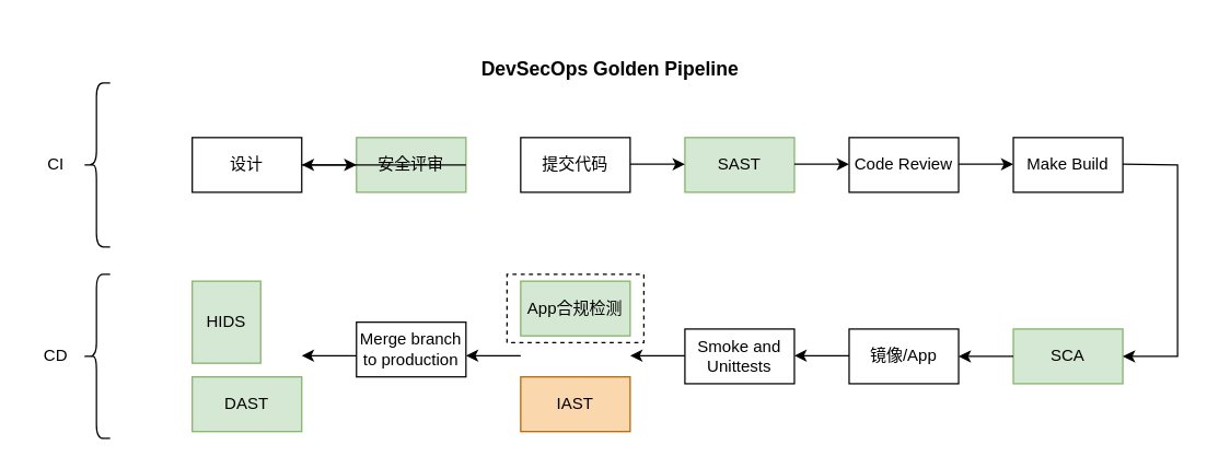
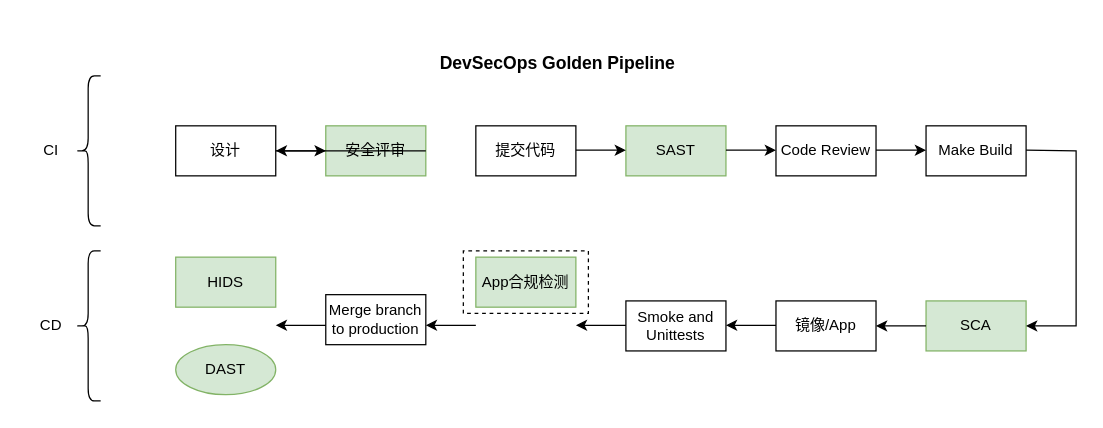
  <mxCell id="0" />
  <mxCell id="1" parent="0" />
  <mxCell id="2" value="设计" style="rounded=0;whiteSpace=wrap;html=1;" vertex="1" parent="1"><mxGeometry x="140" y="100" width="80" height="40" as="geometry" /></mxCell>
  <mxCell id="3" value="安全评审" style="rounded=0;whiteSpace=wrap;html=1;fillColor=#d5e8d4;strokeColor=#82b366;" vertex="1" parent="1"><mxGeometry x="260" y="100" width="80" height="40" as="geometry" /></mxCell>
  <mxCell id="4" value="提交代码" style="rounded=0;whiteSpace=wrap;html=1;" vertex="1" parent="1"><mxGeometry x="380" y="100" width="80" height="40" as="geometry" /></mxCell>
  <mxCell id="5" value="SAST" style="rounded=0;whiteSpace=wrap;html=1;fillColor=#d5e8d4;strokeColor=#82b366;" vertex="1" parent="1"><mxGeometry x="500" y="100" width="80" height="40" as="geometry" /></mxCell>
  <mxCell id="6" value="Code Review" style="rounded=0;whiteSpace=wrap;html=1;" vertex="1" parent="1"><mxGeometry x="620" y="100" width="80" height="40" as="geometry" /></mxCell>
  <mxCell id="7" value="Make Build" style="rounded=0;whiteSpace=wrap;html=1;" vertex="1" parent="1"><mxGeometry x="740" y="100" width="80" height="40" as="geometry" /></mxCell>
  <mxCell id="8" value="SCA" style="rounded=0;whiteSpace=wrap;html=1;fillColor=#d5e8d4;strokeColor=#82b366;" vertex="1" parent="1"><mxGeometry x="740" y="240" width="80" height="40" as="geometry" /></mxCell>
  <mxCell id="9" value="Smoke and Unittests" style="rounded=0;whiteSpace=wrap;html=1;" vertex="1" parent="1"><mxGeometry x="500" y="240" width="80" height="40" as="geometry" /></mxCell>
- <mxCell id="10" value="IAST" style="rounded=0;whiteSpace=wrap;html=1;fillColor=#fad7ac;strokeColor=#b46504;" vertex="1" parent="1"><mxGeometry x="380" y="275" width="80" height="40" as="geometry" /></mxCell>
  <mxCell id="11" value="Merge branch to production" style="rounded=0;whiteSpace=wrap;html=1;" vertex="1" parent="1"><mxGeometry x="260" y="235" width="80" height="40" as="geometry" /></mxCell>
- <mxCell id="12" value="HIDS" style="rounded=0;whiteSpace=wrap;html=1;fillColor=#d5e8d4;strokeColor=#82b366;" vertex="1" parent="1"><mxGeometry x="140" y="205" width="50" height="60" as="geometry" /></mxCell>
- <mxCell id="13" value="DAST" style="rounded=0;whiteSpace=wrap;html=1;fillColor=#d5e8d4;strokeColor=#82b366;" vertex="1" parent="1"><mxGeometry x="140" y="275" width="80" height="40" as="geometry" /></mxCell>
+ <mxCell id="12" value="HIDS" style="rounded=0;whiteSpace=wrap;html=1;fillColor=#d5e8d4;strokeColor=#82b366;" vertex="1" parent="1"><mxGeometry x="140" y="205" width="80" height="40" as="geometry" /></mxCell>
+ <mxCell id="13" value="DAST" style="ellipse;whiteSpace=wrap;html=1;fillColor=#d5e8d4;strokeColor=#82b366;" vertex="1" parent="1"><mxGeometry x="140" y="275" width="80" height="40" as="geometry" /></mxCell>
  <mxCell id="14" value="" style="endArrow=classic;html=1;rounded=0;entryX=0;entryY=0.5;entryDx=0;entryDy=0;" edge="1" parent="1" target="3"><mxGeometry width="50" height="50" relative="1" as="geometry"><mxPoint x="220" y="120" as="sourcePoint" /><mxPoint x="270" y="70" as="targetPoint" /></mxGeometry></mxCell>
  <mxCell id="15" value="" style="endArrow=classic;html=1;rounded=0;exitX=1;exitY=0.5;exitDx=0;exitDy=0;" edge="1" parent="1" source="3" target="2"><mxGeometry width="50" height="50" relative="1" as="geometry"><mxPoint x="360" y="120" as="sourcePoint" /><mxPoint x="400" y="120" as="targetPoint" /></mxGeometry></mxCell>
  <mxCell id="16" value="" style="endArrow=classic;html=1;rounded=0;entryX=0;entryY=0.5;entryDx=0;entryDy=0;" edge="1" parent="1"><mxGeometry width="50" height="50" relative="1" as="geometry"><mxPoint x="460" y="119.5" as="sourcePoint" /><mxPoint x="500" y="119.5" as="targetPoint" /></mxGeometry></mxCell>
  <mxCell id="17" value="" style="endArrow=classic;html=1;rounded=0;entryX=0;entryY=0.5;entryDx=0;entryDy=0;" edge="1" parent="1"><mxGeometry width="50" height="50" relative="1" as="geometry"><mxPoint x="580" y="119.5" as="sourcePoint" /><mxPoint x="620" y="119.5" as="targetPoint" /></mxGeometry></mxCell>
  <mxCell id="18" value="" style="endArrow=classic;html=1;rounded=0;entryX=0;entryY=0.5;entryDx=0;entryDy=0;" edge="1" parent="1"><mxGeometry width="50" height="50" relative="1" as="geometry"><mxPoint x="700" y="119.5" as="sourcePoint" /><mxPoint x="740" y="119.5" as="targetPoint" /></mxGeometry></mxCell>
  <mxCell id="19" value="" style="endArrow=classic;html=1;rounded=0;entryX=1;entryY=0.5;entryDx=0;entryDy=0;" edge="1" parent="1" target="8"><mxGeometry width="50" height="50" relative="1" as="geometry"><mxPoint x="820" y="119.5" as="sourcePoint" /><mxPoint x="860" y="260" as="targetPoint" /><Array as="points"><mxPoint x="860" y="120" /><mxPoint x="860" y="260" /></Array></mxGeometry></mxCell>
  <mxCell id="20" value="" style="endArrow=classic;html=1;rounded=0;" edge="1" parent="1"><mxGeometry width="50" height="50" relative="1" as="geometry"><mxPoint x="740" y="260" as="sourcePoint" /><mxPoint x="700" y="260" as="targetPoint" /></mxGeometry></mxCell>
  <mxCell id="21" value="" style="endArrow=classic;html=1;rounded=0;" edge="1" parent="1"><mxGeometry width="50" height="50" relative="1" as="geometry"><mxPoint x="500" y="259.5" as="sourcePoint" /><mxPoint x="460" y="259.5" as="targetPoint" /></mxGeometry></mxCell>
  <mxCell id="22" value="" style="endArrow=classic;html=1;rounded=0;" edge="1" parent="1"><mxGeometry width="50" height="50" relative="1" as="geometry"><mxPoint x="620" y="259.5" as="sourcePoint" /><mxPoint x="580" y="259.5" as="targetPoint" /></mxGeometry></mxCell>
  <mxCell id="23" value="" style="endArrow=classic;html=1;rounded=0;" edge="1" parent="1"><mxGeometry width="50" height="50" relative="1" as="geometry"><mxPoint x="260" y="259.5" as="sourcePoint" /><mxPoint x="220" y="259.5" as="targetPoint" /></mxGeometry></mxCell>
  <mxCell id="24" value="" style="shape=curlyBracket;whiteSpace=wrap;html=1;rounded=1;labelPosition=left;verticalLabelPosition=middle;align=right;verticalAlign=middle;" vertex="1" parent="1"><mxGeometry x="60" y="60" width="20" height="120" as="geometry" /></mxCell>
  <mxCell id="25" value="" style="shape=curlyBracket;whiteSpace=wrap;html=1;rounded=1;labelPosition=left;verticalLabelPosition=middle;align=right;verticalAlign=middle;" vertex="1" parent="1"><mxGeometry x="60" y="200" width="20" height="120" as="geometry" /></mxCell>
  <mxCell id="26" value="CI" style="text;html=1;align=center;verticalAlign=middle;resizable=0;points=[];autosize=1;strokeColor=none;fillColor=none;" vertex="1" parent="1"><mxGeometry y="105" width="40" height="30" as="geometry" x="20" /></mxCell>
  <mxCell id="27" value="CD" style="text;html=1;align=center;verticalAlign=middle;resizable=0;points=[];autosize=1;strokeColor=none;fillColor=none;" vertex="1" parent="1"><mxGeometry y="245" width="40" height="30" as="geometry" x="20" /></mxCell>
  <mxCell id="28" value="&lt;h3&gt;DevSecOps Golden Pipeline&lt;/h3&gt;" style="text;html=1;align=center;verticalAlign=middle;resizable=0;points=[];autosize=1;strokeColor=none;fillColor=none;" vertex="1" parent="1"><mxGeometry x="340" y="20" width="210" height="60" as="geometry" /></mxCell>
  <mxCell id="29" value="镜像/App" style="rounded=0;whiteSpace=wrap;html=1;" vertex="1" parent="1"><mxGeometry x="620" y="240" width="80" height="40" as="geometry" /></mxCell>
  <mxCell id="30" value="App合规检测" style="rounded=0;whiteSpace=wrap;html=1;fillColor=#d5e8d4;strokeColor=#82b366;" vertex="1" parent="1"><mxGeometry x="380" y="205" width="80" height="40" as="geometry" /></mxCell>
  <mxCell id="31" value="" style="endArrow=none;dashed=1;html=1;rounded=0;" edge="1" parent="1"><mxGeometry width="50" height="50" relative="1" as="geometry"><mxPoint x="370" y="250" as="sourcePoint" /><mxPoint x="370" y="250" as="targetPoint" /><Array as="points"><mxPoint x="370" y="200" /><mxPoint x="470" y="200" /><mxPoint x="470" y="250" /></Array></mxGeometry></mxCell>
  <mxCell id="32" value="" style="endArrow=classic;html=1;rounded=0;" edge="1" parent="1"><mxGeometry width="50" height="50" relative="1" as="geometry"><mxPoint x="380" y="259.5" as="sourcePoint" /><mxPoint x="340" y="259.5" as="targetPoint" /></mxGeometry></mxCell>
